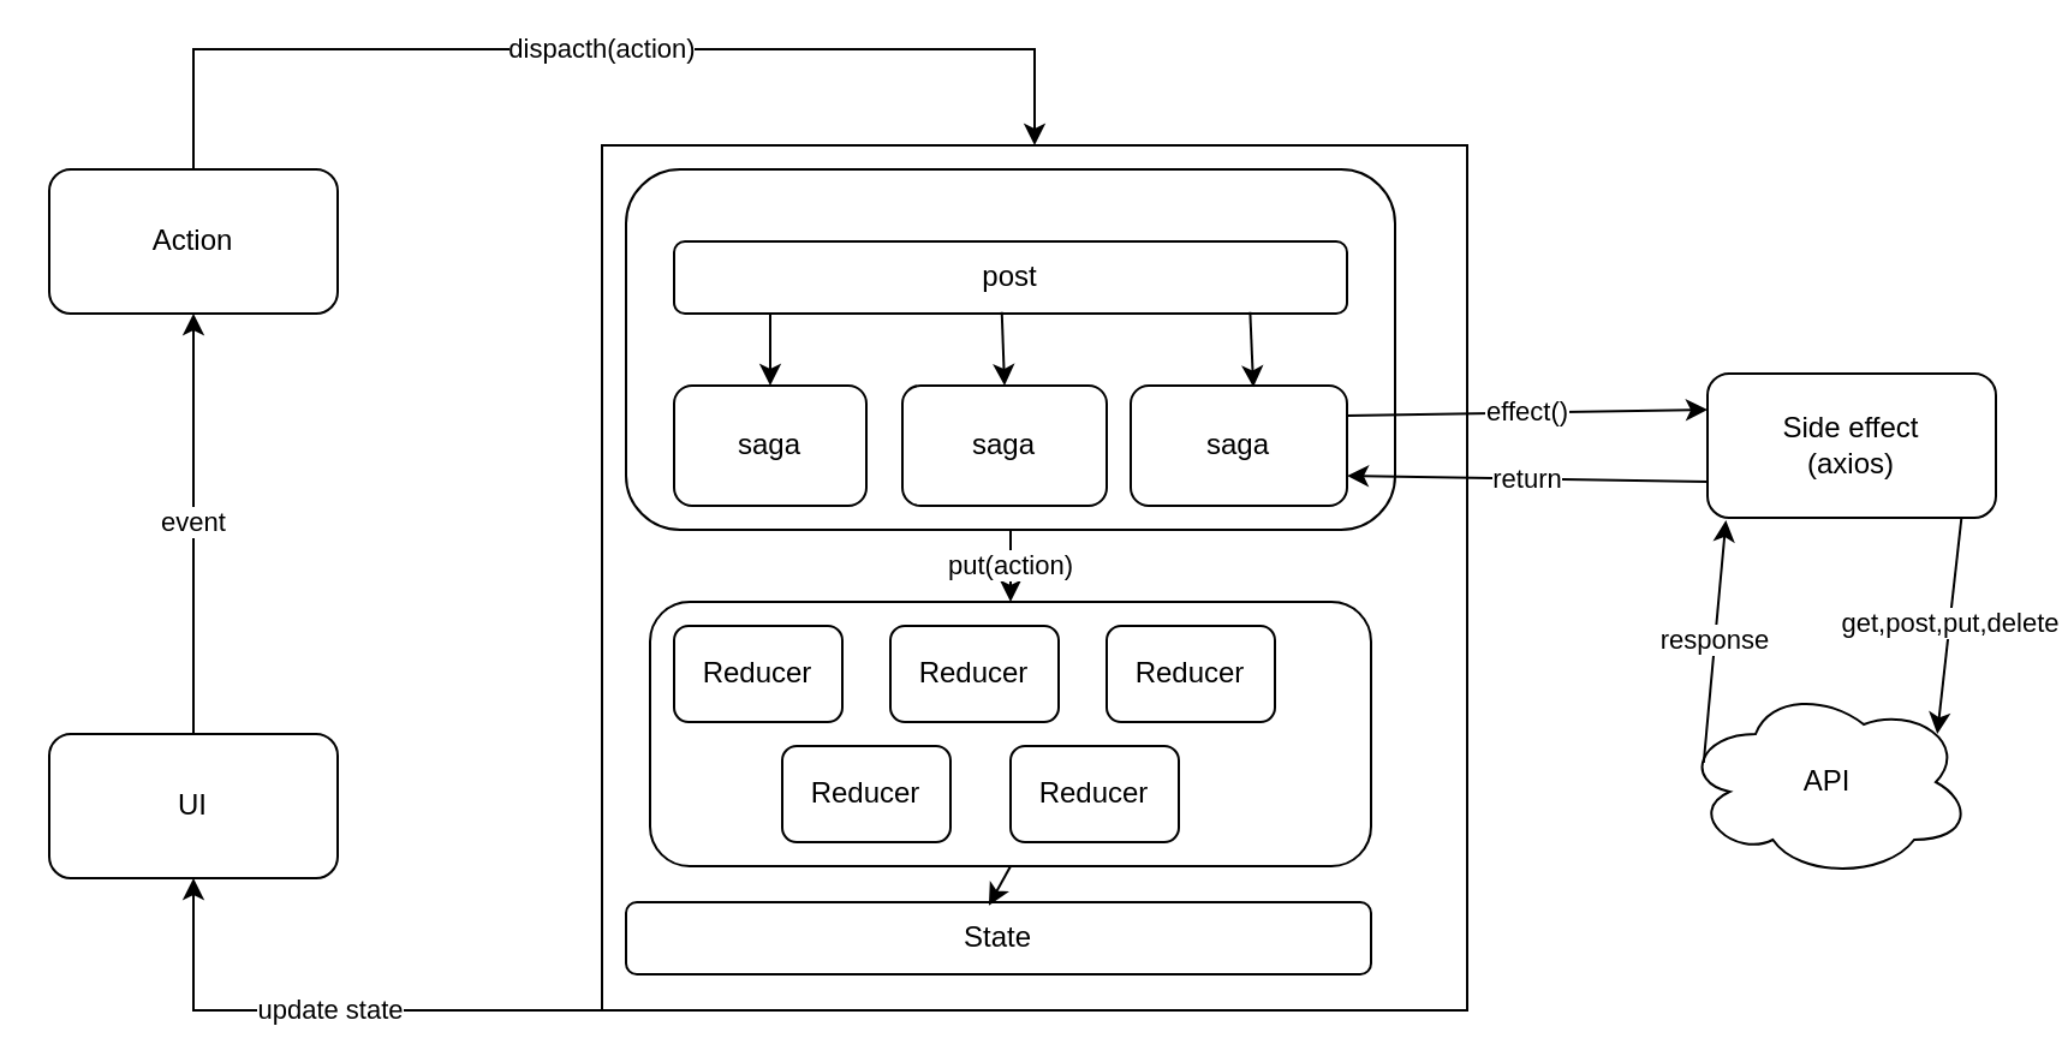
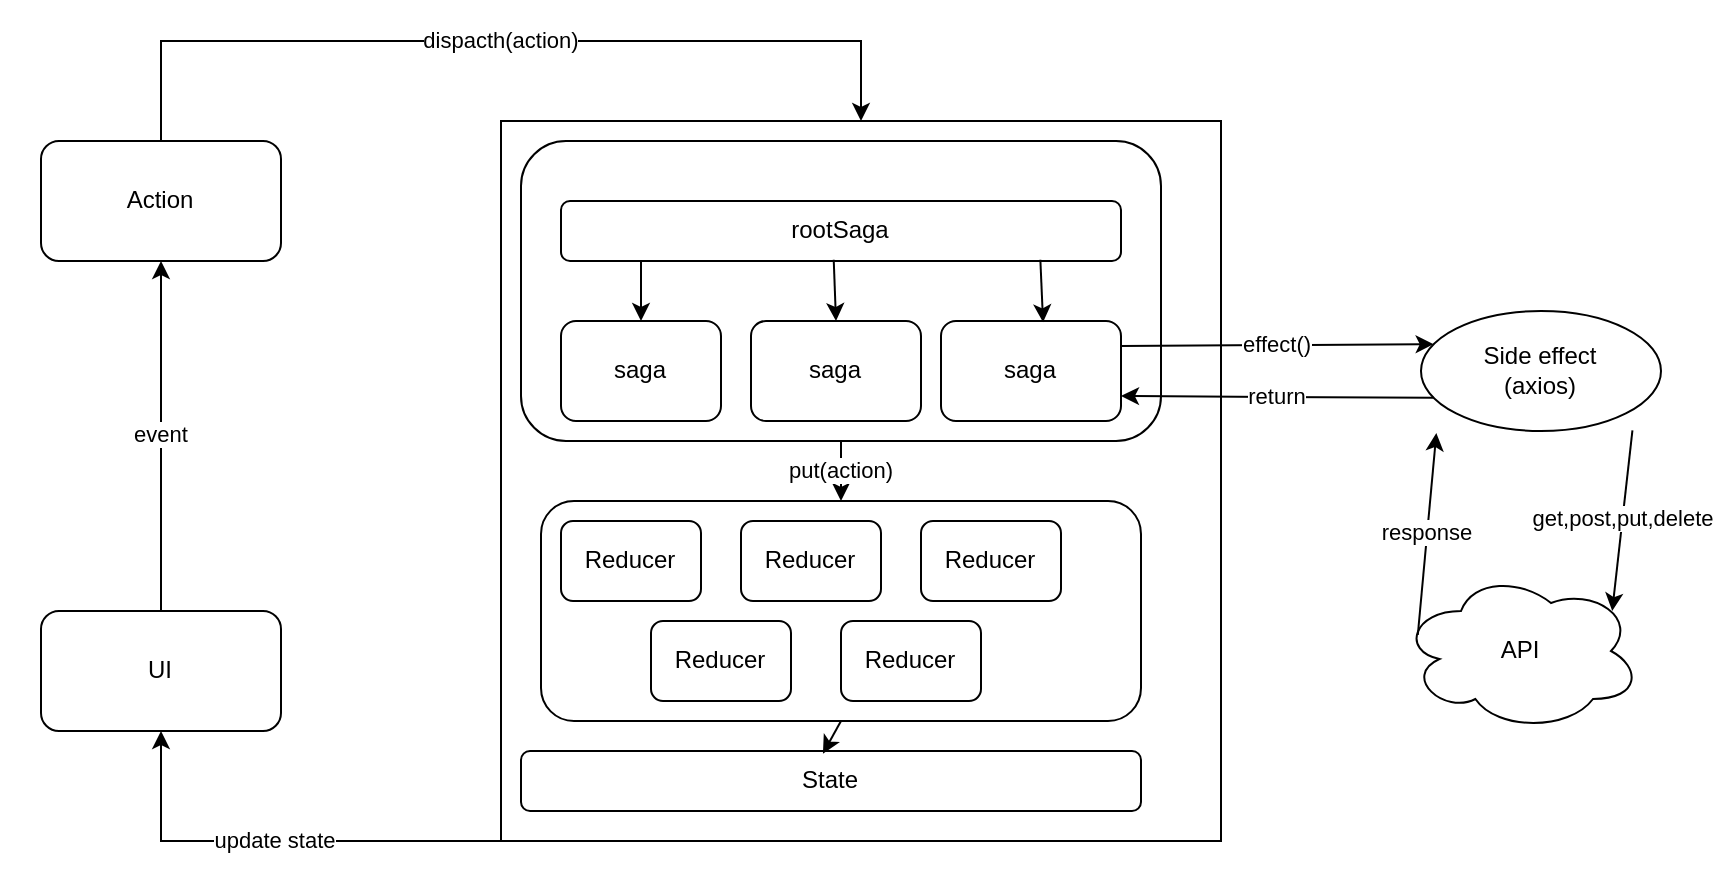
  <mxCell id="0" />
  <mxCell id="1" parent="0" />
  <mxCell id="2" value="UI" style="rounded=1;whiteSpace=wrap;html=1;" vertex="1" parent="1"><mxGeometry x="20" y="305" width="120" height="60" as="geometry" /></mxCell>
  <mxCell id="3" value="event" style="endArrow=classic;html=1;rounded=0;exitX=0.5;exitY=0;exitDx=0;exitDy=0;" edge="1" parent="1" source="2"><mxGeometry width="50" height="50" relative="1" as="geometry"><mxPoint x="470" y="220" as="sourcePoint" /><mxPoint x="80" y="130" as="targetPoint" /></mxGeometry></mxCell>
  <mxCell id="4" value="Action" style="rounded=1;whiteSpace=wrap;html=1;" vertex="1" parent="1"><mxGeometry x="20" y="70" width="120" height="60" as="geometry" /></mxCell>
  <mxCell id="5" value="dispacth(action)" style="endArrow=classic;html=1;rounded=0;exitX=0.5;exitY=0;exitDx=0;exitDy=0;entryX=0.5;entryY=0;entryDx=0;entryDy=0;" edge="1" parent="1" source="4" target="6"><mxGeometry width="50" height="50" relative="1" as="geometry"><mxPoint x="120" y="230" as="sourcePoint" /><mxPoint x="-20" y="20" as="targetPoint" /><Array as="points"><mxPoint x="80" y="20" /><mxPoint x="430" y="20" /></Array></mxGeometry></mxCell>
  <mxCell id="6" value="" style="whiteSpace=wrap;html=1;aspect=fixed;" vertex="1" parent="1"><mxGeometry x="250" y="60" width="360" height="360" as="geometry" /></mxCell>
  <mxCell id="7" value="" style="rounded=1;whiteSpace=wrap;html=1;" vertex="1" parent="1"><mxGeometry x="260" y="70" width="320" height="150" as="geometry" /></mxCell>
- <mxCell id="8" value="post" style="rounded=1;whiteSpace=wrap;html=1;" vertex="1" parent="1"><mxGeometry x="280" y="100" width="280" height="30" as="geometry" /></mxCell>
+ <mxCell id="8" value="rootSaga" style="rounded=1;whiteSpace=wrap;html=1;" vertex="1" parent="1"><mxGeometry x="280" y="100" width="280" height="30" as="geometry" /></mxCell>
  <mxCell id="9" value="saga" style="rounded=1;whiteSpace=wrap;html=1;" vertex="1" parent="1"><mxGeometry x="280" y="160" width="80" height="50" as="geometry" /></mxCell>
  <mxCell id="10" value="saga" style="rounded=1;whiteSpace=wrap;html=1;" vertex="1" parent="1"><mxGeometry x="375" y="160" width="85" height="50" as="geometry" /></mxCell>
  <mxCell id="11" value="saga" style="rounded=1;whiteSpace=wrap;html=1;" vertex="1" parent="1"><mxGeometry x="470" y="160" width="90" height="50" as="geometry" /></mxCell>
  <mxCell id="12" value="" style="endArrow=classic;html=1;rounded=0;entryX=0.5;entryY=0;entryDx=0;entryDy=0;" edge="1" parent="1" target="9"><mxGeometry width="50" height="50" relative="1" as="geometry"><mxPoint x="320" y="130" as="sourcePoint" /><mxPoint x="410" y="180" as="targetPoint" /></mxGeometry></mxCell>
  <mxCell id="13" value="" style="endArrow=classic;html=1;rounded=0;entryX=0.5;entryY=0;entryDx=0;entryDy=0;exitX=0.487;exitY=0.978;exitDx=0;exitDy=0;exitPerimeter=0;" edge="1" parent="1" source="8" target="10"><mxGeometry width="50" height="50" relative="1" as="geometry"><mxPoint x="330" y="140" as="sourcePoint" /><mxPoint x="330" y="170" as="targetPoint" /></mxGeometry></mxCell>
  <mxCell id="14" value="" style="endArrow=classic;html=1;rounded=0;entryX=0.567;entryY=0.013;entryDx=0;entryDy=0;exitX=0.856;exitY=0.978;exitDx=0;exitDy=0;exitPerimeter=0;entryPerimeter=0;" edge="1" parent="1" source="8" target="11"><mxGeometry width="50" height="50" relative="1" as="geometry"><mxPoint x="340" y="150" as="sourcePoint" /><mxPoint x="340" y="180" as="targetPoint" /></mxGeometry></mxCell>
  <mxCell id="15" value="API" style="ellipse;shape=cloud;whiteSpace=wrap;html=1;" vertex="1" parent="1"><mxGeometry x="700" y="285" width="120" height="80" as="geometry" /></mxCell>
  <mxCell id="16" value="" style="rounded=1;whiteSpace=wrap;html=1;" vertex="1" parent="1"><mxGeometry x="270" y="250" width="300" height="110" as="geometry" /></mxCell>
  <mxCell id="17" value="Reducer" style="rounded=1;whiteSpace=wrap;html=1;" vertex="1" parent="1"><mxGeometry x="280" y="260" width="70" height="40" as="geometry" /></mxCell>
  <mxCell id="18" value="Reducer" style="rounded=1;whiteSpace=wrap;html=1;" vertex="1" parent="1"><mxGeometry x="370" y="260" width="70" height="40" as="geometry" /></mxCell>
  <mxCell id="19" value="Reducer" style="rounded=1;whiteSpace=wrap;html=1;" vertex="1" parent="1"><mxGeometry x="460" y="260" width="70" height="40" as="geometry" /></mxCell>
  <mxCell id="20" value="Reducer" style="rounded=1;whiteSpace=wrap;html=1;" vertex="1" parent="1"><mxGeometry x="325" y="310" width="70" height="40" as="geometry" /></mxCell>
  <mxCell id="21" value="Reducer" style="rounded=1;whiteSpace=wrap;html=1;" vertex="1" parent="1"><mxGeometry x="420" y="310" width="70" height="40" as="geometry" /></mxCell>
  <mxCell id="22" value="put(action)" style="endArrow=classic;html=1;rounded=0;exitX=0.5;exitY=1;exitDx=0;exitDy=0;entryX=0.5;entryY=0;entryDx=0;entryDy=0;" edge="1" parent="1" source="7" target="16"><mxGeometry width="50" height="50" relative="1" as="geometry"><mxPoint x="480" y="230" as="sourcePoint" /><mxPoint x="530" y="180" as="targetPoint" /></mxGeometry></mxCell>
  <mxCell id="23" value="State" style="rounded=1;whiteSpace=wrap;html=1;" vertex="1" parent="1"><mxGeometry x="260" y="375" width="310" height="30" as="geometry" /></mxCell>
  <mxCell id="24" value="update state" style="endArrow=classic;html=1;rounded=0;exitX=0;exitY=1;exitDx=0;exitDy=0;entryX=0.5;entryY=1;entryDx=0;entryDy=0;" edge="1" parent="1" source="6" target="2"><mxGeometry width="50" height="50" relative="1" as="geometry"><mxPoint x="300" y="230" as="sourcePoint" /><mxPoint x="350" y="180" as="targetPoint" /><Array as="points"><mxPoint x="80" y="420" /></Array></mxGeometry></mxCell>
  <mxCell id="25" value="" style="endArrow=classic;html=1;rounded=0;exitX=0.5;exitY=1;exitDx=0;exitDy=0;entryX=0.487;entryY=0.044;entryDx=0;entryDy=0;entryPerimeter=0;" edge="1" parent="1" source="16" target="23"><mxGeometry width="50" height="50" relative="1" as="geometry"><mxPoint x="300" y="230" as="sourcePoint" /><mxPoint x="350" y="180" as="targetPoint" /></mxGeometry></mxCell>
- <mxCell id="26" value="Side effect&lt;br&gt;(axios)" style="rounded=1;whiteSpace=wrap;html=1;" vertex="1" parent="1"><mxGeometry x="710" y="155" width="120" height="60" as="geometry" /></mxCell>
+ <mxCell id="26" value="Side effect&lt;br&gt;(axios)" style="ellipse;whiteSpace=wrap;html=1;" vertex="1" parent="1"><mxGeometry x="710" y="155" width="120" height="60" as="geometry" /></mxCell>
  <mxCell id="27" value="effect()" style="endArrow=classic;html=1;rounded=0;entryX=0;entryY=0.25;entryDx=0;entryDy=0;exitX=1;exitY=0.25;exitDx=0;exitDy=0;" edge="1" parent="1" source="11" target="26"><mxGeometry width="50" height="50" relative="1" as="geometry"><mxPoint x="410" y="230" as="sourcePoint" /><mxPoint x="460" y="180" as="targetPoint" /></mxGeometry></mxCell>
  <mxCell id="28" value="get,post,put,delete" style="endArrow=classic;html=1;rounded=0;exitX=0.881;exitY=0.994;exitDx=0;exitDy=0;entryX=0.88;entryY=0.25;entryDx=0;entryDy=0;entryPerimeter=0;exitPerimeter=0;" edge="1" parent="1" source="26" target="15"><mxGeometry width="50" height="50" relative="1" as="geometry"><mxPoint x="410" y="230" as="sourcePoint" /><mxPoint x="460" y="180" as="targetPoint" /><Array as="points" /></mxGeometry></mxCell>
  <mxCell id="29" value="response" style="endArrow=classic;html=1;rounded=0;exitX=0.07;exitY=0.4;exitDx=0;exitDy=0;exitPerimeter=0;entryX=0.064;entryY=1.017;entryDx=0;entryDy=0;entryPerimeter=0;" edge="1" parent="1" source="15" target="26"><mxGeometry width="50" height="50" relative="1" as="geometry"><mxPoint x="410" y="230" as="sourcePoint" /><mxPoint x="460" y="180" as="targetPoint" /></mxGeometry></mxCell>
  <mxCell id="30" value="return" style="endArrow=classic;html=1;rounded=0;exitX=0;exitY=0.75;exitDx=0;exitDy=0;entryX=1;entryY=0.75;entryDx=0;entryDy=0;" edge="1" parent="1" source="26" target="11"><mxGeometry width="50" height="50" relative="1" as="geometry"><mxPoint x="410" y="230" as="sourcePoint" /><mxPoint x="460" y="180" as="targetPoint" /></mxGeometry></mxCell>
